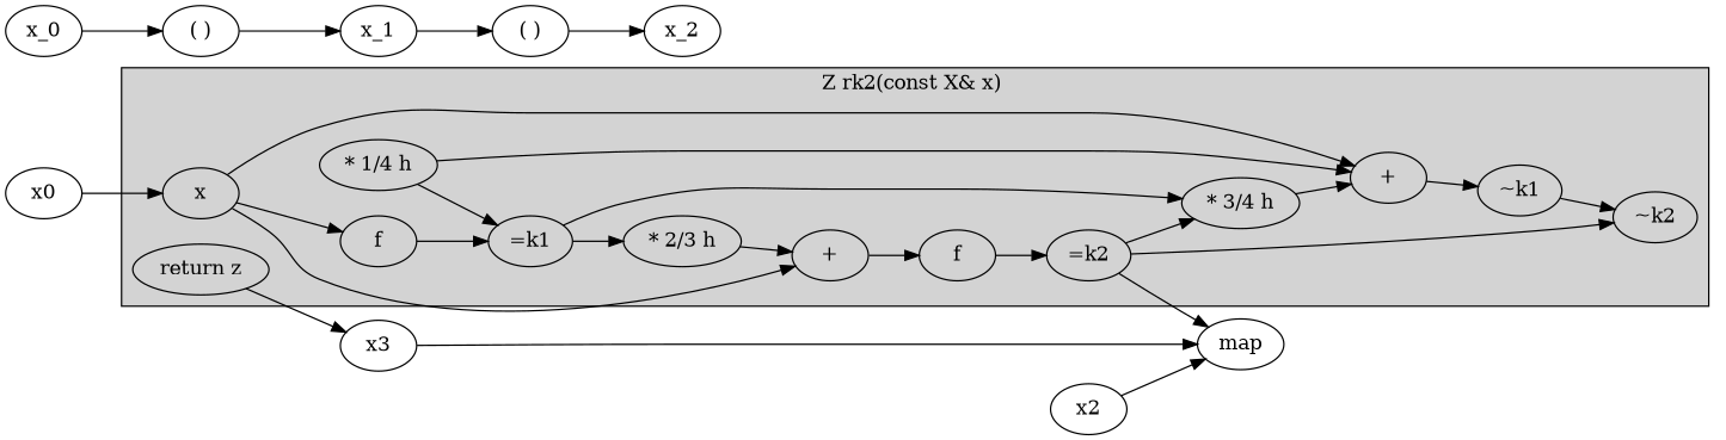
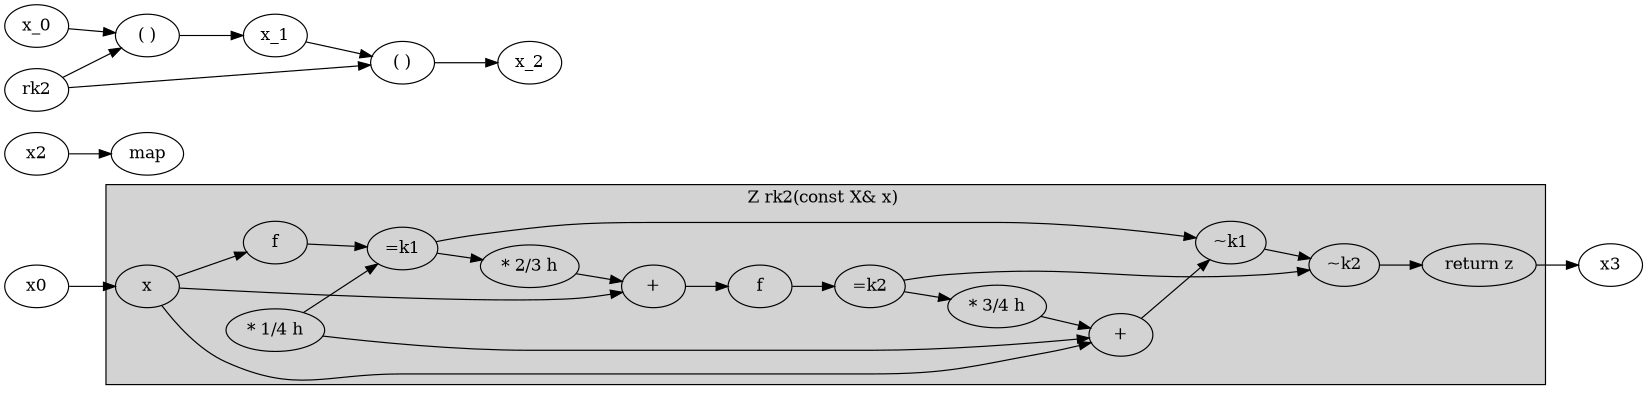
  digraph {
    rankdir=LR
    n1 [label="* 2/3 h"]
    n2 [label="+"]
    n3 [label="* 3/4 h"]
    n4 [label="+"]
    n5 [label="* 1/4 h"]
    n6 [label=f]
    n7 [label="=k2"]
    n8 [label="~k1"]
    n9 [label="=k1"]
    n10 [label="~k2"]
    n11 [label="return z"]
    x
    f
    map
    n15 [label=x3]
    x0
    x2
    n18 [label="( )"]
    x_1
    n20 [label="( )"]
    x_2
    x_0
+   rk2
    subgraph cluster_1 {
      fillcolor=lightgrey
      label="Z rk2(const X& x) "
      style=filled
      n1
      n2
      n3
      n4
      n5
      n6
      n7
      n8
      n9
      n10
      n11
      x
      f
    }
    n1 -> n2
    n2 -> n6
    n3 -> n4
    n4 -> n8
    n5 -> n4
    n5 -> n9
    n6 -> n7
    n7 -> n3
    n7 -> n10
-   n7 -> map
    n8 -> n10
    n9 -> n1
-   n9 -> n3
+   n9 -> n8
+   n10 -> n11
    n11 -> n15
    x -> n2
    x -> n4
    x -> f
    f -> n9
-   n15 -> map
    x0 -> x
    x2 -> map
    n18 -> x_1
    x_1 -> n20
    n20 -> x_2
    x_0 -> n18
+   rk2 -> n18
+   rk2 -> n20
  }
